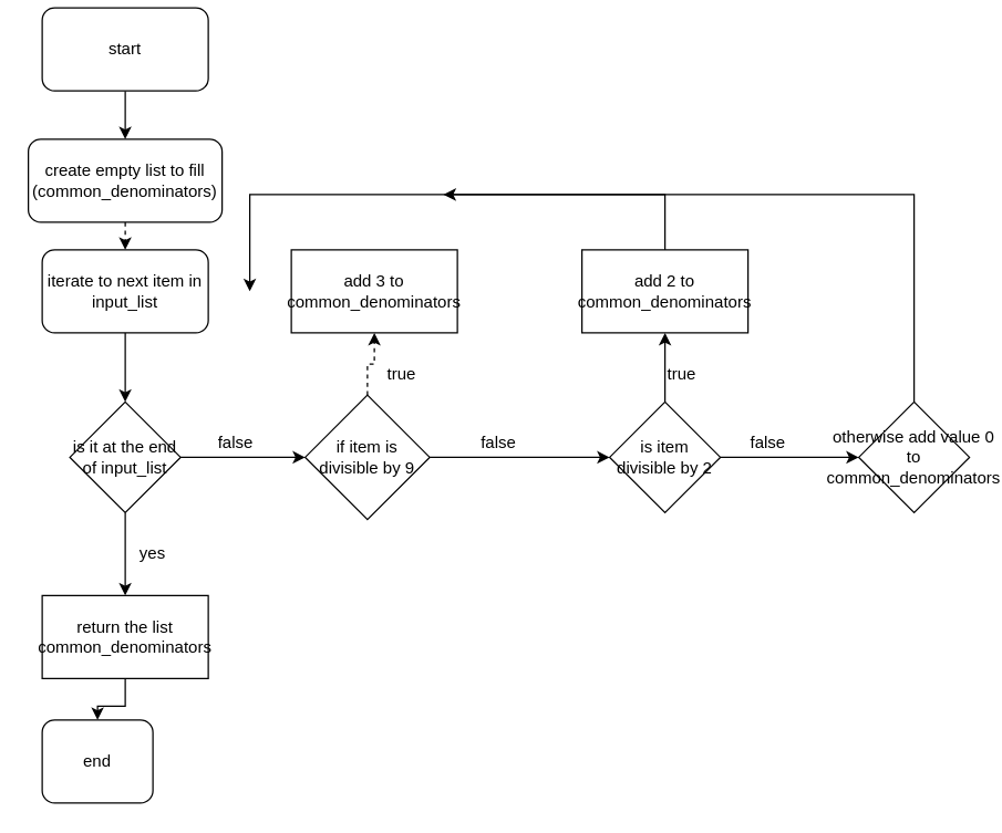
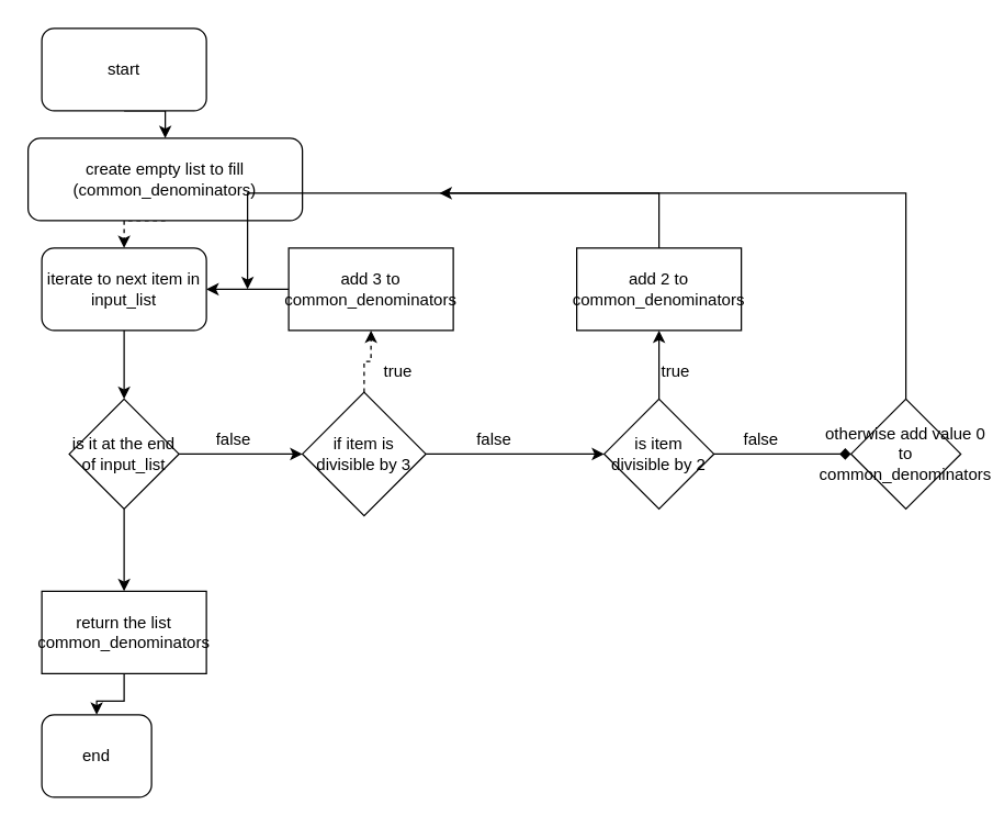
  <mxCell id="0" />
  <mxCell id="1" parent="0" />
  <mxCell id="2" style="edgeStyle=orthogonalEdgeStyle;rounded=0;orthogonalLoop=1;jettySize=auto;html=1;exitX=0.5;exitY=1;exitDx=0;exitDy=0;entryX=0.5;entryY=0;entryDx=0;entryDy=0;" edge="1" parent="1" source="3" target="5"><mxGeometry relative="1" as="geometry" /></mxCell>
- <mxCell id="3" value="start" style="rounded=1;whiteSpace=wrap;html=1;" vertex="1" parent="1"><mxGeometry x="30" y="5" width="120" height="60" as="geometry" /></mxCell>
+ <mxCell id="3" value="start" style="rounded=1;whiteSpace=wrap;html=1;" vertex="1" parent="1"><mxGeometry x="30" y="20" width="120" height="60" as="geometry" /></mxCell>
  <mxCell id="4" style="edgeStyle=orthogonalEdgeStyle;rounded=0;orthogonalLoop=1;jettySize=auto;html=1;exitX=0.5;exitY=1;exitDx=0;exitDy=0;entryX=0.5;entryY=0;entryDx=0;entryDy=0;dashed=1;" edge="1" parent="1" source="5" target="7"><mxGeometry relative="1" as="geometry" /></mxCell>
- <mxCell id="5" value="create empty list to fill (common_denominators)" style="rounded=1;whiteSpace=wrap;html=1;" vertex="1" parent="1"><mxGeometry x="20" y="100" width="140" height="60" as="geometry" /></mxCell>
+ <mxCell id="5" value="create empty list to fill (common_denominators)" style="rounded=1;whiteSpace=wrap;html=1;" vertex="1" parent="1"><mxGeometry x="20" y="100" width="200" height="60" as="geometry" /></mxCell>
  <mxCell id="6" style="edgeStyle=orthogonalEdgeStyle;rounded=0;orthogonalLoop=1;jettySize=auto;html=1;exitX=0.5;exitY=1;exitDx=0;exitDy=0;" edge="1" parent="1" source="7"><mxGeometry relative="1" as="geometry"><mxPoint x="90" y="290" as="targetPoint" /></mxGeometry></mxCell>
  <mxCell id="7" value="iterate to next item in input_list" style="rounded=1;whiteSpace=wrap;html=1;" vertex="1" parent="1"><mxGeometry x="30" y="180" width="120" height="60" as="geometry" /></mxCell>
  <mxCell id="8" style="edgeStyle=orthogonalEdgeStyle;rounded=0;orthogonalLoop=1;jettySize=auto;html=1;exitX=0.5;exitY=0;exitDx=0;exitDy=0;entryX=0.5;entryY=1;entryDx=0;entryDy=0;dashed=1;" edge="1" parent="1" source="10" target="16"><mxGeometry relative="1" as="geometry" /></mxCell>
  <mxCell id="9" style="edgeStyle=orthogonalEdgeStyle;rounded=0;orthogonalLoop=1;jettySize=auto;html=1;exitX=1;exitY=0.5;exitDx=0;exitDy=0;entryX=0;entryY=0.5;entryDx=0;entryDy=0;" edge="1" parent="1" source="10" target="23"><mxGeometry relative="1" as="geometry" /></mxCell>
- <mxCell id="10" value="if item is divisible by 9" style="rhombus;whiteSpace=wrap;html=1;" vertex="1" parent="1"><mxGeometry x="220" y="285" width="90" height="90" as="geometry" /></mxCell>
+ <mxCell id="10" value="if item is divisible by 3" style="rhombus;whiteSpace=wrap;html=1;" vertex="1" parent="1"><mxGeometry x="220" y="285" width="90" height="90" as="geometry" /></mxCell>
  <mxCell id="11" value="true" style="text;html=1;strokeColor=none;fillColor=none;align=center;verticalAlign=middle;whiteSpace=wrap;rounded=0;" vertex="1" parent="1"><mxGeometry x="270" y="260" width="40" height="20" as="geometry" /></mxCell>
  <mxCell id="12" style="edgeStyle=orthogonalEdgeStyle;rounded=0;orthogonalLoop=1;jettySize=auto;html=1;exitX=1;exitY=0.5;exitDx=0;exitDy=0;entryX=0;entryY=0.5;entryDx=0;entryDy=0;" edge="1" parent="1" source="14" target="10"><mxGeometry relative="1" as="geometry" /></mxCell>
  <mxCell id="13" style="edgeStyle=orthogonalEdgeStyle;rounded=0;orthogonalLoop=1;jettySize=auto;html=1;exitX=0.5;exitY=1;exitDx=0;exitDy=0;" edge="1" parent="1" source="14" target="18"><mxGeometry relative="1" as="geometry" /></mxCell>
  <mxCell id="14" value="is it at the end of input_list" style="rhombus;whiteSpace=wrap;html=1;" vertex="1" parent="1"><mxGeometry x="50" y="290" width="80" height="80" as="geometry" /></mxCell>
+ <mxCell id="15" style="edgeStyle=orthogonalEdgeStyle;rounded=0;orthogonalLoop=1;jettySize=auto;html=1;exitX=0;exitY=0.5;exitDx=0;exitDy=0;entryX=1;entryY=0.5;entryDx=0;entryDy=0;" edge="1" parent="1" source="16" target="7"><mxGeometry relative="1" as="geometry" /></mxCell>
  <mxCell id="16" value="add 3 to common_denominators" style="rounded=0;whiteSpace=wrap;html=1;" vertex="1" parent="1"><mxGeometry x="210" y="180" width="120" height="60" as="geometry" /></mxCell>
  <mxCell id="17" style="edgeStyle=orthogonalEdgeStyle;rounded=0;orthogonalLoop=1;jettySize=auto;html=1;entryX=0.5;entryY=0;entryDx=0;entryDy=0;" edge="1" parent="1" source="18" target="31"><mxGeometry relative="1" as="geometry" /></mxCell>
  <mxCell id="18" value="return the list common_denominators" style="rounded=0;whiteSpace=wrap;html=1;" vertex="1" parent="1"><mxGeometry x="30" y="430" width="120" height="60" as="geometry" /></mxCell>
- <mxCell id="19" value="yes" style="text;html=1;strokeColor=none;fillColor=none;align=center;verticalAlign=middle;whiteSpace=wrap;rounded=0;" vertex="1" parent="1"><mxGeometry x="90" y="390" width="40" height="20" as="geometry" /></mxCell>
  <mxCell id="20" value="false" style="text;html=1;strokeColor=none;fillColor=none;align=center;verticalAlign=middle;whiteSpace=wrap;rounded=0;" vertex="1" parent="1"><mxGeometry x="150" y="310" width="40" height="20" as="geometry" /></mxCell>
  <mxCell id="21" style="edgeStyle=orthogonalEdgeStyle;rounded=0;orthogonalLoop=1;jettySize=auto;html=1;exitX=0.5;exitY=0;exitDx=0;exitDy=0;" edge="1" parent="1" source="23" target="25"><mxGeometry relative="1" as="geometry" /></mxCell>
- <mxCell id="22" style="edgeStyle=orthogonalEdgeStyle;rounded=0;orthogonalLoop=1;jettySize=auto;html=1;exitX=1;exitY=0.5;exitDx=0;exitDy=0;entryX=0;entryY=0.5;entryDx=0;entryDy=0;" edge="1" parent="1" source="23" target="29"><mxGeometry relative="1" as="geometry" /></mxCell>
+ <mxCell id="22" style="edgeStyle=orthogonalEdgeStyle;rounded=0;orthogonalLoop=1;jettySize=auto;html=1;exitX=1;exitY=0.5;exitDx=0;exitDy=0;entryX=0;entryY=0.5;entryDx=0;entryDy=0;endArrow=diamond;" edge="1" parent="1" source="23" target="29"><mxGeometry relative="1" as="geometry" /></mxCell>
  <mxCell id="23" value="is item divisible by 2" style="rhombus;whiteSpace=wrap;html=1;" vertex="1" parent="1"><mxGeometry x="440" y="290" width="80" height="80" as="geometry" /></mxCell>
  <mxCell id="24" style="edgeStyle=orthogonalEdgeStyle;rounded=0;orthogonalLoop=1;jettySize=auto;html=1;exitX=0;exitY=0.5;exitDx=0;exitDy=0;" edge="1" parent="1" source="25"><mxGeometry relative="1" as="geometry"><mxPoint x="180" y="210" as="targetPoint" /><Array as="points"><mxPoint x="480" y="210" /><mxPoint x="480" y="140" /><mxPoint x="180" y="140" /></Array></mxGeometry></mxCell>
  <mxCell id="25" value="add 2 to common_denominators" style="rounded=0;whiteSpace=wrap;html=1;" vertex="1" parent="1"><mxGeometry x="420" y="180" width="120" height="60" as="geometry" /></mxCell>
  <mxCell id="26" value="true" style="text;html=1;resizable=0;points=[];autosize=1;align=left;verticalAlign=top;spacingTop=-4;" vertex="1" parent="1"><mxGeometry x="480" y="260" width="40" height="20" as="geometry" /></mxCell>
  <mxCell id="27" value="false" style="text;html=1;strokeColor=none;fillColor=none;align=center;verticalAlign=middle;whiteSpace=wrap;rounded=0;" vertex="1" parent="1"><mxGeometry x="340" y="310" width="40" height="20" as="geometry" /></mxCell>
  <mxCell id="28" style="edgeStyle=orthogonalEdgeStyle;rounded=0;orthogonalLoop=1;jettySize=auto;html=1;exitX=0.5;exitY=0;exitDx=0;exitDy=0;" edge="1" parent="1" source="29"><mxGeometry relative="1" as="geometry"><mxPoint x="320" y="140" as="targetPoint" /><Array as="points"><mxPoint x="660" y="140" /><mxPoint x="540" y="140" /></Array></mxGeometry></mxCell>
  <mxCell id="29" value="otherwise add value 0 to common_denominators" style="rhombus;whiteSpace=wrap;html=1;" vertex="1" parent="1"><mxGeometry x="620" y="290" width="80" height="80" as="geometry" /></mxCell>
  <mxCell id="30" value="false" style="text;html=1;resizable=0;points=[];autosize=1;align=left;verticalAlign=top;spacingTop=-4;" vertex="1" parent="1"><mxGeometry x="540" y="310" width="40" height="20" as="geometry" /></mxCell>
  <mxCell id="31" value="end" style="rounded=1;whiteSpace=wrap;html=1;" vertex="1" parent="1"><mxGeometry x="30" y="520" width="80" height="60" as="geometry" /></mxCell>
